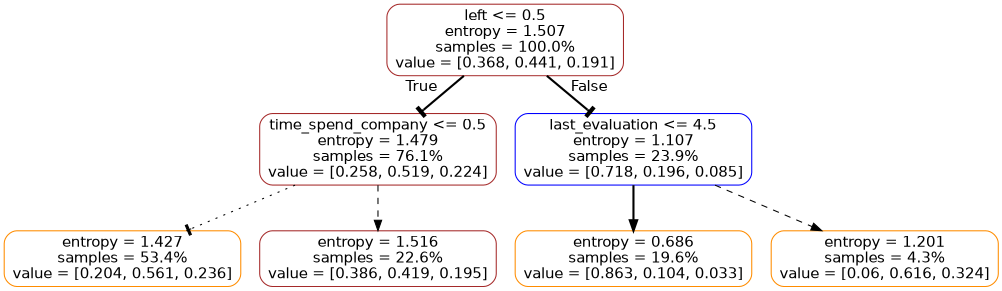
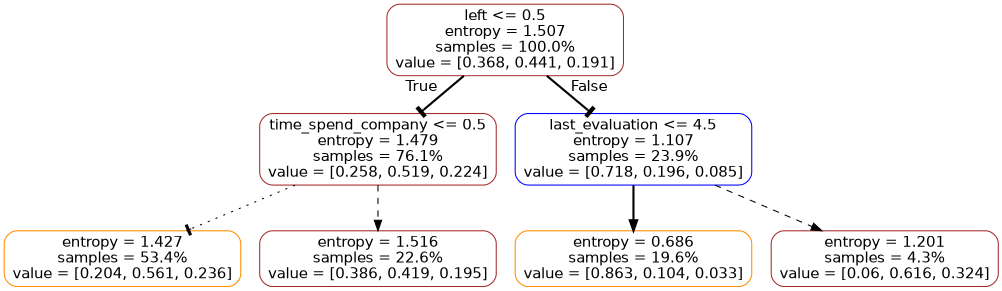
  digraph {
    ranksep=equally
    splines=polyline
    node [color=brown fontname=helvetica shape=box style=rounded]
    edge [fontname=helvetica style=bold arrowhead=tee]
    n1 [label="left <= 0.5\nentropy = 1.507\nsamples = 100.0%\nvalue = [0.368, 0.441, 0.191]"]
    n2 [label="time_spend_company <= 0.5\nentropy = 1.479\nsamples = 76.1%\nvalue = [0.258, 0.519, 0.224]"]
    n3 [color=blue label="last_evaluation <= 4.5\nentropy = 1.107\nsamples = 23.9%\nvalue = [0.718, 0.196, 0.085]"]
    n4 [color=darkorange label="entropy = 1.427\nsamples = 53.4%\nvalue = [0.204, 0.561, 0.236]"]
    n5 [label="entropy = 1.516\nsamples = 22.6%\nvalue = [0.386, 0.419, 0.195]"]
    n6 [color=darkorange label="entropy = 0.686\nsamples = 19.6%\nvalue = [0.863, 0.104, 0.033]"]
-   n7 [color=darkorange label="entropy = 1.201\nsamples = 4.3%\nvalue = [0.06, 0.616, 0.324]"]
+   n7 [label="entropy = 1.201\nsamples = 4.3%\nvalue = [0.06, 0.616, 0.324]"]
    subgraph sub_1 {
      rank=same
      n1
    }
    subgraph sub_2 {
      rank=same
      n2
      n3
    }
    subgraph sub_3 {
      rank=same
      n4
      n5
      n6
      n7
    }
    n1 -> n2 [headlabel=True labelangle=45 labeldistance=2.5]
    n1 -> n3 [headlabel=False labelangle=-45 labeldistance=2.5]
    n2 -> n4 [style=dotted]
    n2 -> n5 [style=dashed arrowhead=normal]
    n3 -> n6 [arrowhead=normal]
    n3 -> n7 [style=dashed arrowhead=normal]
  }
